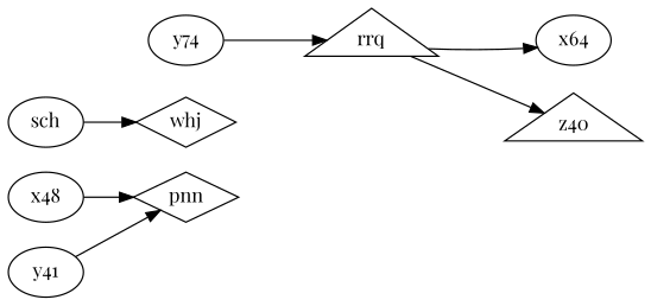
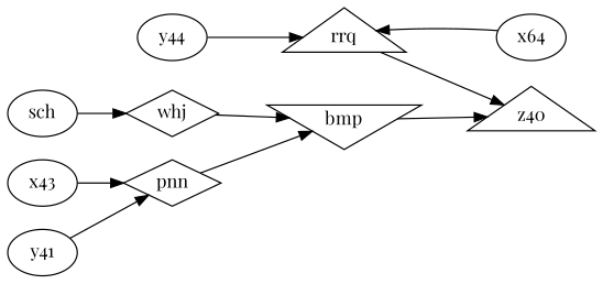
  digraph {
    fontname="Playfair Display"
    rankdir=LR
    splines=true
    node [fontname="Playfair Display"]
    edge [fontname="Playfair Display"]
+   bmp [shape=invtriangle]
    n2 [label=z40 shape=triangle]
    whj [shape=diamond]
    pnn [shape=diamond]
-   x43 [label=x48]
+   x43
    n6 [label=y41]
    rrq [shape=triangle]
-   y44 [label=y74]
+   y44
    n9 [label=x64]
    sch
+   bmp -> n2
+   whj -> bmp
+   pnn -> bmp
    x43 -> pnn
    n6 -> pnn
    rrq -> n2
    y44 -> rrq
-   rrq -> n9
+   n9 -> rrq
    sch -> whj
  }
